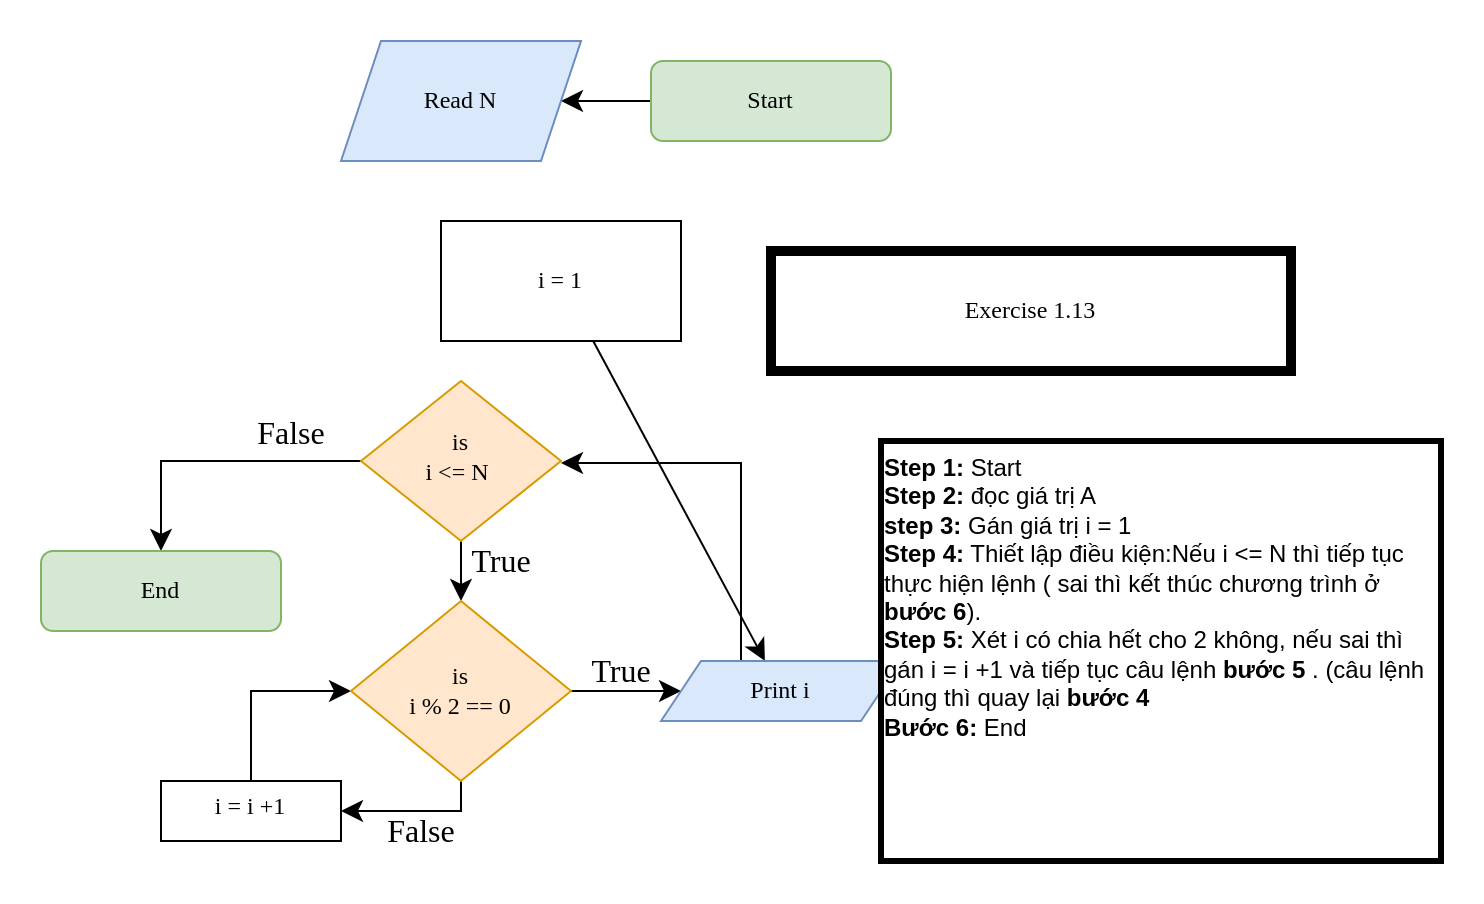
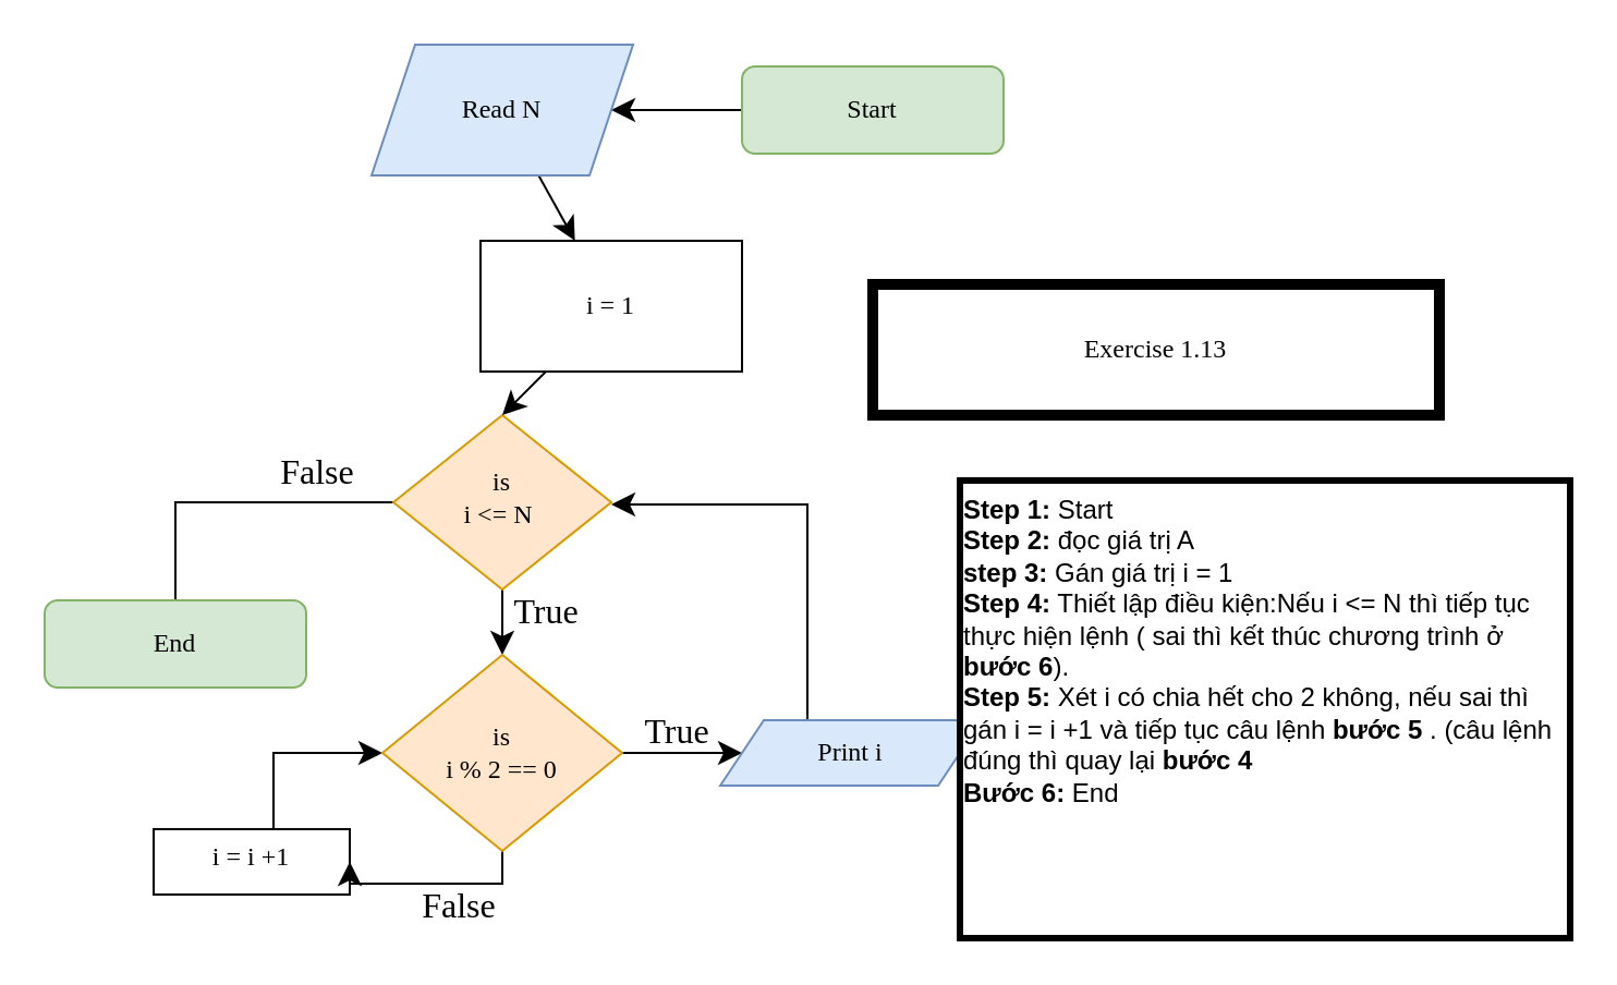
  <mxCell id="0" />
  <mxCell id="1" parent="0" />
  <mxCell id="2" value="" style="edgeStyle=none;curved=1;rounded=0;orthogonalLoop=1;jettySize=auto;html=1;fontSize=12;startSize=8;endSize=8;fontFamily=Times New Roman;" parent="1" source="3" target="9" edge="1"><mxGeometry relative="1" as="geometry" /></mxCell>
- <mxCell id="3" value="Start" style="rounded=1;whiteSpace=wrap;html=1;fontSize=12;glass=0;strokeWidth=1;shadow=0;fillColor=#d5e8d4;strokeColor=#82b366;fontFamily=Times New Roman;" parent="1" vertex="1"><mxGeometry x="325" y="30" width="120" height="40" as="geometry" /></mxCell>
+ <mxCell id="3" value="Start" style="rounded=1;whiteSpace=wrap;html=1;fontSize=12;glass=0;strokeWidth=1;shadow=0;fillColor=#d5e8d4;strokeColor=#82b366;fontFamily=Times New Roman;" parent="1" vertex="1"><mxGeometry x="340" y="30" width="120" height="40" as="geometry" /></mxCell>
  <mxCell id="4" value="" style="edgeStyle=none;curved=1;rounded=0;orthogonalLoop=1;jettySize=auto;html=1;fontSize=12;startSize=8;endSize=8;fontFamily=Times New Roman;" parent="1" source="6" target="18" edge="1"><mxGeometry relative="1" as="geometry" /></mxCell>
- <mxCell id="5" style="edgeStyle=orthogonalEdgeStyle;rounded=0;orthogonalLoop=1;jettySize=auto;html=1;entryX=0.5;entryY=0;entryDx=0;entryDy=0;fontSize=12;startSize=8;endSize=8;fontFamily=Times New Roman;" parent="1" source="6" target="7" edge="1"><mxGeometry relative="1" as="geometry" /></mxCell>
+ <mxCell id="5" style="edgeStyle=orthogonalEdgeStyle;rounded=0;orthogonalLoop=1;jettySize=auto;html=1;entryX=0.5;entryY=0;entryDx=0;entryDy=0;fontSize=12;startSize=8;endSize=8;fontFamily=Times New Roman;endArrow=none;" parent="1" source="6" target="7" edge="1"><mxGeometry relative="1" as="geometry" /></mxCell>
  <mxCell id="6" value="is&lt;div&gt;i &amp;lt;= N&amp;nbsp;&lt;/div&gt;" style="rhombus;whiteSpace=wrap;html=1;shadow=0;fontFamily=Times New Roman;fontSize=12;align=center;strokeWidth=1;spacing=6;spacingTop=-4;fillColor=#ffe6cc;strokeColor=#d79b00;" parent="1" vertex="1"><mxGeometry x="180" y="190" width="100" height="80" as="geometry" /></mxCell>
  <mxCell id="7" value="End" style="rounded=1;whiteSpace=wrap;html=1;fontSize=12;glass=0;strokeWidth=1;shadow=0;fillColor=#d5e8d4;strokeColor=#82b366;fontFamily=Times New Roman;" parent="1" vertex="1"><mxGeometry x="20" y="275" width="120" height="40" as="geometry" /></mxCell>
+ <mxCell id="8" value="" style="edgeStyle=none;curved=1;rounded=0;orthogonalLoop=1;jettySize=auto;html=1;fontSize=12;startSize=8;endSize=8;fontFamily=Times New Roman;" parent="1" source="9" target="11" edge="1"><mxGeometry relative="1" as="geometry" /></mxCell>
  <mxCell id="9" value="Read N" style="shape=parallelogram;perimeter=parallelogramPerimeter;whiteSpace=wrap;html=1;fixedSize=1;fillColor=#dae8fc;strokeColor=#6c8ebf;fontFamily=Times New Roman;" parent="1" vertex="1"><mxGeometry x="170" y="20" width="120" height="60" as="geometry" /></mxCell>
- <mxCell id="10" style="edgeStyle=none;curved=1;rounded=0;orthogonalLoop=1;jettySize=auto;html=1;fontSize=12;startSize=8;endSize=8;fontFamily=Times New Roman;" parent="1" source="11" target="21" edge="1"><mxGeometry relative="1" as="geometry" /></mxCell>
+ <mxCell id="10" style="edgeStyle=none;curved=1;rounded=0;orthogonalLoop=1;jettySize=auto;html=1;entryX=0.5;entryY=0;entryDx=0;entryDy=0;fontSize=12;startSize=8;endSize=8;fontFamily=Times New Roman;" parent="1" source="11" target="6" edge="1"><mxGeometry relative="1" as="geometry" /></mxCell>
  <mxCell id="11" value="i = 1" style="whiteSpace=wrap;html=1;fontFamily=Times New Roman;" parent="1" vertex="1"><mxGeometry x="220" y="110" width="120" height="60" as="geometry" /></mxCell>
  <mxCell id="12" value="False" style="text;html=1;align=center;verticalAlign=middle;resizable=0;points=[];autosize=1;strokeColor=none;fillColor=none;fontSize=16;fontFamily=Times New Roman;" parent="1" vertex="1"><mxGeometry x="115" y="201" width="60" height="30" as="geometry" /></mxCell>
  <mxCell id="13" style="edgeStyle=orthogonalEdgeStyle;rounded=0;orthogonalLoop=1;jettySize=auto;html=1;entryX=0;entryY=0.5;entryDx=0;entryDy=0;fontSize=12;startSize=8;endSize=8;exitX=0.5;exitY=0;exitDx=0;exitDy=0;fontFamily=Times New Roman;" parent="1" source="14" target="18" edge="1"><mxGeometry relative="1" as="geometry"><mxPoint x="120" y="460" as="sourcePoint" /><mxPoint x="130" y="350" as="targetPoint" /><Array as="points"><mxPoint x="125" y="345" /></Array></mxGeometry></mxCell>
- <mxCell id="14" value="i = i +1" style="whiteSpace=wrap;html=1;shadow=0;strokeWidth=1;spacing=6;spacingTop=-4;fontFamily=Times New Roman;" parent="1" vertex="1"><mxGeometry x="80" y="390" width="90" height="30" as="geometry" /></mxCell>
+ <mxCell id="14" value="i = i +1" style="whiteSpace=wrap;html=1;shadow=0;strokeWidth=1;spacing=6;spacingTop=-4;fontFamily=Times New Roman;" parent="1" vertex="1"><mxGeometry x="70" y="380" width="90" height="30" as="geometry" /></mxCell>
  <mxCell id="15" value="True" style="text;html=1;align=center;verticalAlign=middle;resizable=0;points=[];autosize=1;strokeColor=none;fillColor=none;fontSize=16;fontFamily=Times New Roman;" parent="1" vertex="1"><mxGeometry x="225" y="265" width="50" height="30" as="geometry" /></mxCell>
  <mxCell id="16" style="edgeStyle=orthogonalEdgeStyle;rounded=0;orthogonalLoop=1;jettySize=auto;html=1;entryX=1;entryY=0.5;entryDx=0;entryDy=0;fontSize=12;startSize=8;endSize=8;exitX=0.5;exitY=1;exitDx=0;exitDy=0;fontFamily=Times New Roman;" parent="1" source="18" target="14" edge="1"><mxGeometry relative="1" as="geometry"><Array as="points"><mxPoint x="230" y="405" /></Array></mxGeometry></mxCell>
  <mxCell id="17" style="edgeStyle=orthogonalEdgeStyle;rounded=0;orthogonalLoop=1;jettySize=auto;html=1;entryX=0;entryY=0.5;entryDx=0;entryDy=0;fontSize=12;startSize=8;endSize=8;exitX=1;exitY=0.5;exitDx=0;exitDy=0;fontFamily=Times New Roman;" parent="1" source="18" target="21" edge="1"><mxGeometry relative="1" as="geometry"><mxPoint x="477.5" y="494" as="sourcePoint" /></mxGeometry></mxCell>
  <mxCell id="18" value="&lt;div&gt;is&lt;/div&gt;i % 2 == 0" style="rhombus;whiteSpace=wrap;html=1;fillColor=#ffe6cc;strokeColor=#d79b00;fontFamily=Times New Roman;" parent="1" vertex="1"><mxGeometry x="175" y="300" width="110" height="90" as="geometry" /></mxCell>
  <mxCell id="19" value="False" style="text;html=1;align=center;verticalAlign=middle;resizable=0;points=[];autosize=1;strokeColor=none;fillColor=none;fontSize=16;fontFamily=Times New Roman;" parent="1" vertex="1"><mxGeometry x="180" y="400" width="60" height="30" as="geometry" /></mxCell>
  <mxCell id="20" value="" style="edgeStyle=orthogonalEdgeStyle;rounded=0;orthogonalLoop=1;jettySize=auto;html=1;fontSize=12;startSize=8;endSize=8;entryX=1;entryY=1;entryDx=0;entryDy=0;fontFamily=Times New Roman;" parent="1" edge="1"><mxGeometry relative="1" as="geometry"><mxPoint x="370" y="340" as="sourcePoint" /><mxPoint x="280" y="230.97" as="targetPoint" /><Array as="points"><mxPoint x="370" y="346" /><mxPoint x="370" y="231" /></Array></mxGeometry></mxCell>
  <mxCell id="21" value="Print i" style="shape=parallelogram;perimeter=parallelogramPerimeter;whiteSpace=wrap;html=1;fixedSize=1;fillColor=#dae8fc;strokeColor=#6c8ebf;fontFamily=Times New Roman;" parent="1" vertex="1"><mxGeometry x="330" y="330" width="120" height="30" as="geometry" /></mxCell>
  <mxCell id="22" value="True" style="text;html=1;align=center;verticalAlign=middle;resizable=0;points=[];autosize=1;strokeColor=none;fillColor=none;fontSize=16;fontFamily=Times New Roman;" parent="1" vertex="1"><mxGeometry x="285" y="320" width="50" height="30" as="geometry" /></mxCell>
- <mxCell id="23" value="Exercise 1.13" style="rounded=0;whiteSpace=wrap;html=1;strokeWidth=5;fontFamily=Times New Roman;" parent="1" vertex="1"><mxGeometry x="385" y="125" width="260" height="60" as="geometry" /></mxCell>
+ <mxCell id="23" value="Exercise 1.13" style="rounded=0;whiteSpace=wrap;html=1;strokeWidth=5;fontFamily=Times New Roman;" parent="1" vertex="1"><mxGeometry x="400" y="130" width="260" height="60" as="geometry" /></mxCell>
  <mxCell id="24" value="&lt;b&gt;Step 1:&lt;/b&gt; Start&lt;div&gt;&lt;b&gt;Step 2:&lt;/b&gt; đọc giá trị A&amp;nbsp;&lt;/div&gt;&lt;div&gt;&lt;b&gt;step 3:&lt;/b&gt; Gán giá trị i = 1&lt;/div&gt;&lt;div&gt;&lt;b&gt;Step 4:&lt;/b&gt; Thiết lập điều kiện:Nếu i &amp;lt;= N thì tiếp tục thực hiện lệnh&amp;nbsp;&lt;span style=&quot;background-color: initial;&quot;&gt;( sai thì kết thúc chương trình ở &lt;b&gt;bước 6&lt;/b&gt;).&lt;/span&gt;&lt;/div&gt;&lt;div&gt;&lt;span style=&quot;background-color: initial;&quot;&gt;&lt;b&gt;Step 5:&lt;/b&gt; X&lt;/span&gt;&lt;span style=&quot;background-color: initial;&quot;&gt;ét i có chia hết cho 2 không, nếu sai thì gán i = i +1 và tiếp tục câu lệnh &lt;b&gt;bước 5&lt;/b&gt; . (câu lệnh đúng thì quay lại &lt;b&gt;bước 4&lt;/b&gt;&lt;/span&gt;&lt;/div&gt;&lt;div&gt;&lt;span style=&quot;background-color: initial;&quot;&gt;&lt;b&gt;Bước 6: &lt;/b&gt;End&lt;/span&gt;&lt;/div&gt;" style="whiteSpace=wrap;html=1;verticalAlign=top;align=left;strokeWidth=3;" vertex="1" parent="1"><mxGeometry x="440" y="220" width="280" height="210" as="geometry" /></mxCell>
